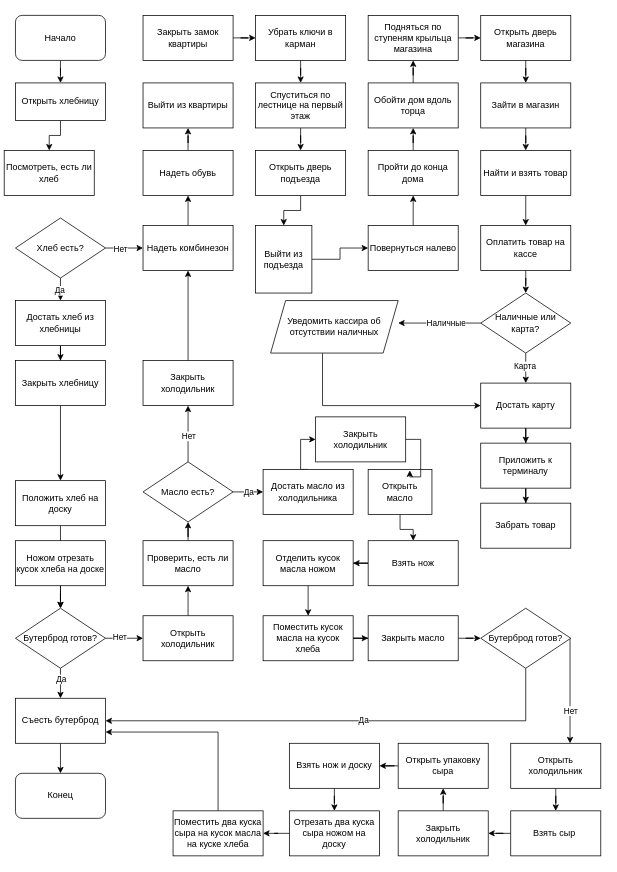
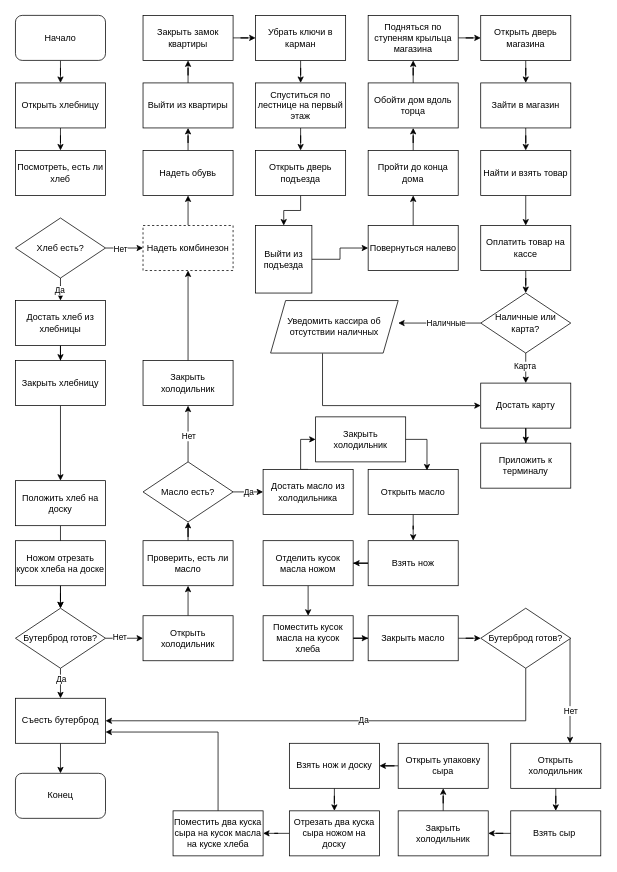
  <mxCell id="0" />
  <mxCell id="1" parent="0" />
  <mxCell id="2" value="" style="edgeStyle=orthogonalEdgeStyle;rounded=0;orthogonalLoop=1;jettySize=auto;html=1;" edge="1" parent="1" source="3" target="5"><mxGeometry relative="1" as="geometry" /></mxCell>
  <mxCell id="3" value="Начало" style="rounded=1;whiteSpace=wrap;html=1;" parent="1" vertex="1"><mxGeometry x="20" y="20" width="120" height="60" as="geometry" /></mxCell>
  <mxCell id="4" value="" style="edgeStyle=orthogonalEdgeStyle;rounded=0;orthogonalLoop=1;jettySize=auto;html=1;" edge="1" parent="1" source="5" target="13"><mxGeometry relative="1" as="geometry" /></mxCell>
- <mxCell id="5" value="Открыть хлебницу" style="rounded=0;whiteSpace=wrap;html=1;" vertex="1" parent="1"><mxGeometry x="20" y="110" width="120" height="50" as="geometry" /></mxCell>
+ <mxCell id="5" value="Открыть хлебницу" style="rounded=0;whiteSpace=wrap;html=1;" vertex="1" parent="1"><mxGeometry x="20" y="110" width="120" height="60" as="geometry" /></mxCell>
  <mxCell id="6" value="" style="edgeStyle=orthogonalEdgeStyle;rounded=0;orthogonalLoop=1;jettySize=auto;html=1;" edge="1" parent="1" source="7" target="15"><mxGeometry relative="1" as="geometry" /></mxCell>
  <mxCell id="7" value="Достать хлеб из хлебницы" style="rounded=0;whiteSpace=wrap;html=1;" vertex="1" parent="1"><mxGeometry x="20" y="400" width="120" height="60" as="geometry" /></mxCell>
  <mxCell id="8" value="" style="edgeStyle=orthogonalEdgeStyle;rounded=0;orthogonalLoop=1;jettySize=auto;html=1;" edge="1" parent="1" source="12" target="7"><mxGeometry relative="1" as="geometry" /></mxCell>
  <mxCell id="9" value="Да" style="edgeLabel;html=1;align=center;verticalAlign=middle;resizable=0;points=[];" vertex="1" connectable="0" parent="8"><mxGeometry x="-0.34" y="-2" relative="1" as="geometry"><mxPoint as="offset" /></mxGeometry></mxCell>
  <mxCell id="10" value="" style="edgeStyle=orthogonalEdgeStyle;rounded=0;orthogonalLoop=1;jettySize=auto;html=1;" edge="1" parent="1" source="12" target="17"><mxGeometry relative="1" as="geometry" /></mxCell>
  <mxCell id="11" value="Нет" style="edgeLabel;html=1;align=center;verticalAlign=middle;resizable=0;points=[];" vertex="1" connectable="0" parent="10"><mxGeometry x="-0.232" y="-1" relative="1" as="geometry"><mxPoint as="offset" /></mxGeometry></mxCell>
  <mxCell id="12" value="Хлеб есть?" style="rhombus;whiteSpace=wrap;html=1;" vertex="1" parent="1"><mxGeometry x="20" y="290" width="120" height="80" as="geometry" /></mxCell>
- <mxCell id="13" value="Посмотреть, есть ли хлеб" style="rounded=0;whiteSpace=wrap;html=1;" vertex="1" parent="1"><mxGeometry x="5" y="200" width="120" height="60" as="geometry" /></mxCell>
+ <mxCell id="13" value="Посмотреть, есть ли хлеб" style="rounded=0;whiteSpace=wrap;html=1;" vertex="1" parent="1"><mxGeometry x="20" y="200" width="120" height="60" as="geometry" /></mxCell>
  <mxCell id="14" value="" style="edgeStyle=orthogonalEdgeStyle;rounded=0;orthogonalLoop=1;jettySize=auto;html=1;" edge="1" parent="1" source="15" target="61"><mxGeometry relative="1" as="geometry" /></mxCell>
  <mxCell id="15" value="Закрыть хлебницу" style="rounded=0;whiteSpace=wrap;html=1;" vertex="1" parent="1"><mxGeometry x="20" y="480" width="120" height="60" as="geometry" /></mxCell>
  <mxCell id="16" value="" style="edgeStyle=orthogonalEdgeStyle;rounded=0;orthogonalLoop=1;jettySize=auto;html=1;" edge="1" parent="1" source="17" target="19"><mxGeometry relative="1" as="geometry" /></mxCell>
- <mxCell id="17" value="Надеть комбинезон" style="rounded=0;whiteSpace=wrap;html=1;" vertex="1" parent="1"><mxGeometry x="190" y="300" width="120" height="60" as="geometry" /></mxCell>
+ <mxCell id="17" value="Надеть комбинезон" style="rounded=0;whiteSpace=wrap;html=1;dashed=1;" vertex="1" parent="1"><mxGeometry x="190" y="300" width="120" height="60" as="geometry" /></mxCell>
  <mxCell id="18" value="" style="edgeStyle=orthogonalEdgeStyle;rounded=0;orthogonalLoop=1;jettySize=auto;html=1;" edge="1" parent="1" source="19" target="21"><mxGeometry relative="1" as="geometry" /></mxCell>
  <mxCell id="19" value="Надеть обувь" style="rounded=0;whiteSpace=wrap;html=1;" vertex="1" parent="1"><mxGeometry x="190" y="200" width="120" height="60" as="geometry" /></mxCell>
+ <mxCell id="20" value="" style="edgeStyle=orthogonalEdgeStyle;rounded=0;orthogonalLoop=1;jettySize=auto;html=1;" edge="1" parent="1" source="21" target="23"><mxGeometry relative="1" as="geometry" /></mxCell>
  <mxCell id="21" value="Выйти из квартиры" style="rounded=0;whiteSpace=wrap;html=1;" vertex="1" parent="1"><mxGeometry x="190" y="110" width="120" height="60" as="geometry" /></mxCell>
  <mxCell id="22" value="" style="edgeStyle=orthogonalEdgeStyle;rounded=0;orthogonalLoop=1;jettySize=auto;html=1;" edge="1" parent="1" source="23" target="39"><mxGeometry relative="1" as="geometry" /></mxCell>
  <mxCell id="23" value="Закрыть замок квартиры" style="rounded=0;whiteSpace=wrap;html=1;" vertex="1" parent="1"><mxGeometry x="190" y="20" width="120" height="60" as="geometry" /></mxCell>
  <mxCell id="24" value="" style="edgeStyle=orthogonalEdgeStyle;rounded=0;orthogonalLoop=1;jettySize=auto;html=1;" edge="1" parent="1" source="25" target="27"><mxGeometry relative="1" as="geometry" /></mxCell>
  <mxCell id="25" value="Открыть дверь подъезда" style="rounded=0;whiteSpace=wrap;html=1;" vertex="1" parent="1"><mxGeometry x="340" y="200" width="120" height="60" as="geometry" /></mxCell>
  <mxCell id="26" value="" style="edgeStyle=orthogonalEdgeStyle;rounded=0;orthogonalLoop=1;jettySize=auto;html=1;" edge="1" parent="1" source="27" target="29"><mxGeometry relative="1" as="geometry" /></mxCell>
  <mxCell id="27" value="Выйти из подъезда" style="rounded=0;whiteSpace=wrap;html=1;" vertex="1" parent="1"><mxGeometry x="340" y="300" width="75" height="90" as="geometry" /></mxCell>
  <mxCell id="28" value="" style="edgeStyle=orthogonalEdgeStyle;rounded=0;orthogonalLoop=1;jettySize=auto;html=1;" edge="1" parent="1" source="29" target="31"><mxGeometry relative="1" as="geometry" /></mxCell>
  <mxCell id="29" value="Повернуться налево" style="rounded=0;whiteSpace=wrap;html=1;" vertex="1" parent="1"><mxGeometry x="490" y="300" width="120" height="60" as="geometry" /></mxCell>
  <mxCell id="30" value="" style="edgeStyle=orthogonalEdgeStyle;rounded=0;orthogonalLoop=1;jettySize=auto;html=1;" edge="1" parent="1" source="31" target="33"><mxGeometry relative="1" as="geometry" /></mxCell>
  <mxCell id="31" value="Пройти до конца дома" style="rounded=0;whiteSpace=wrap;html=1;" vertex="1" parent="1"><mxGeometry x="490" y="200" width="120" height="60" as="geometry" /></mxCell>
  <mxCell id="32" value="" style="edgeStyle=orthogonalEdgeStyle;rounded=0;orthogonalLoop=1;jettySize=auto;html=1;" edge="1" parent="1" source="33" target="35"><mxGeometry relative="1" as="geometry" /></mxCell>
  <mxCell id="33" value="Обойти дом вдоль торца" style="rounded=0;whiteSpace=wrap;html=1;" vertex="1" parent="1"><mxGeometry x="490" y="110" width="120" height="60" as="geometry" /></mxCell>
  <mxCell id="34" value="" style="edgeStyle=orthogonalEdgeStyle;rounded=0;orthogonalLoop=1;jettySize=auto;html=1;" edge="1" parent="1" source="35" target="41"><mxGeometry relative="1" as="geometry" /></mxCell>
  <mxCell id="35" value="Подняться по ступеням крыльца магазина" style="rounded=0;whiteSpace=wrap;html=1;" vertex="1" parent="1"><mxGeometry x="490" y="20" width="120" height="60" as="geometry" /></mxCell>
  <mxCell id="36" value="" style="edgeStyle=orthogonalEdgeStyle;rounded=0;orthogonalLoop=1;jettySize=auto;html=1;" edge="1" parent="1" source="37" target="25"><mxGeometry relative="1" as="geometry" /></mxCell>
  <mxCell id="37" value="Спуститься по лестнице на первый этаж" style="rounded=0;whiteSpace=wrap;html=1;" vertex="1" parent="1"><mxGeometry x="340" y="110" width="120" height="60" as="geometry" /></mxCell>
  <mxCell id="38" value="" style="edgeStyle=orthogonalEdgeStyle;rounded=0;orthogonalLoop=1;jettySize=auto;html=1;" edge="1" parent="1" source="39" target="37"><mxGeometry relative="1" as="geometry" /></mxCell>
  <mxCell id="39" value="Убрать ключи в карман" style="rounded=0;whiteSpace=wrap;html=1;" vertex="1" parent="1"><mxGeometry x="340" y="20" width="120" height="60" as="geometry" /></mxCell>
  <mxCell id="40" value="" style="edgeStyle=orthogonalEdgeStyle;rounded=0;orthogonalLoop=1;jettySize=auto;html=1;" edge="1" parent="1" source="41" target="43"><mxGeometry relative="1" as="geometry" /></mxCell>
  <mxCell id="41" value="Открыть дверь магазина" style="rounded=0;whiteSpace=wrap;html=1;" vertex="1" parent="1"><mxGeometry x="640" y="20" width="120" height="60" as="geometry" /></mxCell>
  <mxCell id="42" value="" style="edgeStyle=orthogonalEdgeStyle;rounded=0;orthogonalLoop=1;jettySize=auto;html=1;" edge="1" parent="1" source="43" target="45"><mxGeometry relative="1" as="geometry" /></mxCell>
  <mxCell id="43" value="Зайти в магазин" style="rounded=0;whiteSpace=wrap;html=1;" vertex="1" parent="1"><mxGeometry x="640" y="110" width="120" height="60" as="geometry" /></mxCell>
  <mxCell id="44" value="" style="edgeStyle=orthogonalEdgeStyle;rounded=0;orthogonalLoop=1;jettySize=auto;html=1;" edge="1" parent="1" source="45" target="47"><mxGeometry relative="1" as="geometry" /></mxCell>
  <mxCell id="45" value="Найти и взять товар" style="rounded=0;whiteSpace=wrap;html=1;" vertex="1" parent="1"><mxGeometry x="640" y="200" width="120" height="60" as="geometry" /></mxCell>
  <mxCell id="46" value="" style="edgeStyle=orthogonalEdgeStyle;rounded=0;orthogonalLoop=1;jettySize=auto;html=1;" edge="1" parent="1" source="47" target="52"><mxGeometry relative="1" as="geometry" /></mxCell>
  <mxCell id="47" value="Оплатить товар на кассе" style="rounded=0;whiteSpace=wrap;html=1;" vertex="1" parent="1"><mxGeometry x="640" y="300" width="120" height="60" as="geometry" /></mxCell>
  <mxCell id="48" value="" style="edgeStyle=orthogonalEdgeStyle;rounded=0;orthogonalLoop=1;jettySize=auto;html=1;" edge="1" parent="1" source="52"><mxGeometry relative="1" as="geometry"><mxPoint x="530" y="430" as="targetPoint" /></mxGeometry></mxCell>
  <mxCell id="49" value="Наличные" style="edgeLabel;html=1;align=center;verticalAlign=middle;resizable=0;points=[];" vertex="1" connectable="0" parent="48"><mxGeometry x="-0.153" relative="1" as="geometry"><mxPoint as="offset" /></mxGeometry></mxCell>
  <mxCell id="50" value="" style="edgeStyle=orthogonalEdgeStyle;rounded=0;orthogonalLoop=1;jettySize=auto;html=1;" edge="1" parent="1" source="52" target="54"><mxGeometry relative="1" as="geometry" /></mxCell>
  <mxCell id="51" value="Карта" style="edgeLabel;html=1;align=center;verticalAlign=middle;resizable=0;points=[];" vertex="1" connectable="0" parent="50"><mxGeometry x="-0.13" y="-2" relative="1" as="geometry"><mxPoint as="offset" /></mxGeometry></mxCell>
  <mxCell id="52" value="Наличные или карта?" style="rhombus;whiteSpace=wrap;html=1;" vertex="1" parent="1"><mxGeometry x="640" y="390" width="120" height="80" as="geometry" /></mxCell>
  <mxCell id="53" value="" style="edgeStyle=orthogonalEdgeStyle;rounded=0;orthogonalLoop=1;jettySize=auto;html=1;" edge="1" parent="1" source="54" target="56"><mxGeometry relative="1" as="geometry" /></mxCell>
  <mxCell id="54" value="Достать карту" style="rounded=0;whiteSpace=wrap;html=1;" vertex="1" parent="1"><mxGeometry x="640" y="510" width="120" height="60" as="geometry" /></mxCell>
- <mxCell id="55" value="" style="edgeStyle=orthogonalEdgeStyle;rounded=0;orthogonalLoop=1;jettySize=auto;html=1;" edge="1" parent="1" source="56" target="57"><mxGeometry relative="1" as="geometry" /></mxCell>
  <mxCell id="56" value="Приложить к терминалу" style="rounded=0;whiteSpace=wrap;html=1;" vertex="1" parent="1"><mxGeometry x="640" y="590" width="120" height="60" as="geometry" /></mxCell>
- <mxCell id="57" value="Забрать товар" style="rounded=0;whiteSpace=wrap;html=1;" vertex="1" parent="1"><mxGeometry x="640" y="670" width="120" height="60" as="geometry" /></mxCell>
  <mxCell id="58" value="" style="edgeStyle=orthogonalEdgeStyle;rounded=0;orthogonalLoop=1;jettySize=auto;html=1;entryX=0;entryY=0.5;entryDx=0;entryDy=0;exitX=0.407;exitY=1.006;exitDx=0;exitDy=0;exitPerimeter=0;" edge="1" parent="1" source="59" target="54"><mxGeometry relative="1" as="geometry"><mxPoint x="445" y="525" as="targetPoint" /></mxGeometry></mxCell>
  <mxCell id="59" value="Уведомить кассира об отсутствии наличных" style="shape=parallelogram;perimeter=parallelogramPerimeter;whiteSpace=wrap;html=1;fixedSize=1;" vertex="1" parent="1"><mxGeometry x="360" y="400" width="170" height="70" as="geometry" /></mxCell>
  <mxCell id="60" value="" style="edgeStyle=orthogonalEdgeStyle;rounded=0;orthogonalLoop=1;jettySize=auto;html=1;" edge="1" parent="1" source="61" target="68"><mxGeometry relative="1" as="geometry" /></mxCell>
  <mxCell id="61" value="Положить хлеб на доску" style="rounded=0;whiteSpace=wrap;html=1;" vertex="1" parent="1"><mxGeometry x="20" y="640" width="120" height="60" as="geometry" /></mxCell>
  <mxCell id="62" value="" style="edgeStyle=orthogonalEdgeStyle;rounded=0;orthogonalLoop=1;jettySize=auto;html=1;" edge="1" parent="1" source="63" target="68"><mxGeometry relative="1" as="geometry" /></mxCell>
  <mxCell id="63" value="Ножом отрезать кусок хлеба на доске" style="rounded=0;whiteSpace=wrap;html=1;" vertex="1" parent="1"><mxGeometry x="20" y="720" width="120" height="60" as="geometry" /></mxCell>
  <mxCell id="64" value="" style="edgeStyle=orthogonalEdgeStyle;rounded=0;orthogonalLoop=1;jettySize=auto;html=1;" edge="1" parent="1" source="68" target="70"><mxGeometry relative="1" as="geometry" /></mxCell>
  <mxCell id="65" value="Да" style="edgeLabel;html=1;align=center;verticalAlign=middle;resizable=0;points=[];" vertex="1" connectable="0" parent="64"><mxGeometry x="-0.78" y="4" relative="1" as="geometry"><mxPoint x="-4" y="10" as="offset" /></mxGeometry></mxCell>
  <mxCell id="66" value="" style="edgeStyle=orthogonalEdgeStyle;rounded=0;orthogonalLoop=1;jettySize=auto;html=1;" edge="1" parent="1" source="68" target="73"><mxGeometry relative="1" as="geometry" /></mxCell>
  <mxCell id="67" value="Нет" style="edgeLabel;html=1;align=center;verticalAlign=middle;resizable=0;points=[];" vertex="1" connectable="0" parent="66"><mxGeometry x="-0.28" y="2" relative="1" as="geometry"><mxPoint as="offset" /></mxGeometry></mxCell>
  <mxCell id="68" value="Бутерброд готов?" style="rhombus;whiteSpace=wrap;html=1;" vertex="1" parent="1"><mxGeometry x="20" y="810" width="120" height="80" as="geometry" /></mxCell>
  <mxCell id="69" value="" style="edgeStyle=orthogonalEdgeStyle;rounded=0;orthogonalLoop=1;jettySize=auto;html=1;" edge="1" parent="1" source="70" target="71"><mxGeometry relative="1" as="geometry" /></mxCell>
  <mxCell id="70" value="Съесть бутерброд" style="rounded=0;whiteSpace=wrap;html=1;" vertex="1" parent="1"><mxGeometry x="20" y="930" width="120" height="60" as="geometry" /></mxCell>
  <mxCell id="71" value="Конец" style="rounded=1;whiteSpace=wrap;html=1;" vertex="1" parent="1"><mxGeometry x="20" y="1030" width="120" height="60" as="geometry" /></mxCell>
  <mxCell id="72" value="" style="edgeStyle=orthogonalEdgeStyle;rounded=0;orthogonalLoop=1;jettySize=auto;html=1;" edge="1" parent="1" source="73" target="75"><mxGeometry relative="1" as="geometry" /></mxCell>
  <mxCell id="73" value="Открыть холодильник" style="rounded=0;whiteSpace=wrap;html=1;" vertex="1" parent="1"><mxGeometry x="190" y="820" width="120" height="60" as="geometry" /></mxCell>
  <mxCell id="74" value="" style="edgeStyle=orthogonalEdgeStyle;rounded=0;orthogonalLoop=1;jettySize=auto;html=1;" edge="1" parent="1" source="75" target="80"><mxGeometry relative="1" as="geometry" /></mxCell>
  <mxCell id="75" value="Проверить, есть ли масло" style="rounded=0;whiteSpace=wrap;html=1;" vertex="1" parent="1"><mxGeometry x="190" y="720" width="120" height="60" as="geometry" /></mxCell>
  <mxCell id="76" value="" style="edgeStyle=orthogonalEdgeStyle;rounded=0;orthogonalLoop=1;jettySize=auto;html=1;" edge="1" parent="1" source="80" target="82"><mxGeometry relative="1" as="geometry" /></mxCell>
  <mxCell id="77" value="Нет" style="edgeLabel;html=1;align=center;verticalAlign=middle;resizable=0;points=[];" vertex="1" connectable="0" parent="76"><mxGeometry x="0.404" y="-2" relative="1" as="geometry"><mxPoint x="-2" y="18" as="offset" /></mxGeometry></mxCell>
  <mxCell id="78" value="" style="edgeStyle=orthogonalEdgeStyle;rounded=0;orthogonalLoop=1;jettySize=auto;html=1;" edge="1" parent="1" source="80" target="84"><mxGeometry relative="1" as="geometry" /></mxCell>
  <mxCell id="79" value="Да" style="edgeLabel;html=1;align=center;verticalAlign=middle;resizable=0;points=[];" vertex="1" connectable="0" parent="78"><mxGeometry x="0.224" y="5" relative="1" as="geometry"><mxPoint x="-4" y="5" as="offset" /></mxGeometry></mxCell>
  <mxCell id="80" value="Масло есть?" style="rhombus;whiteSpace=wrap;html=1;" vertex="1" parent="1"><mxGeometry x="190" y="615" width="120" height="80" as="geometry" /></mxCell>
  <mxCell id="81" style="edgeStyle=orthogonalEdgeStyle;rounded=0;orthogonalLoop=1;jettySize=auto;html=1;exitX=0.5;exitY=0;exitDx=0;exitDy=0;entryX=0.5;entryY=1;entryDx=0;entryDy=0;" edge="1" parent="1" source="82" target="17"><mxGeometry relative="1" as="geometry" /></mxCell>
  <mxCell id="82" value="Закрыть холодильник" style="rounded=0;whiteSpace=wrap;html=1;" vertex="1" parent="1"><mxGeometry x="190" y="480" width="120" height="60" as="geometry" /></mxCell>
  <mxCell id="83" style="edgeStyle=orthogonalEdgeStyle;rounded=0;orthogonalLoop=1;jettySize=auto;html=1;exitX=0.5;exitY=0;exitDx=0;exitDy=0;entryX=0;entryY=0.5;entryDx=0;entryDy=0;" edge="1" parent="1" source="84" target="102"><mxGeometry relative="1" as="geometry"><Array as="points"><mxPoint x="400" y="625" /><mxPoint x="400" y="585" /></Array></mxGeometry></mxCell>
  <mxCell id="84" value="Достать масло из холодильника" style="rounded=0;whiteSpace=wrap;html=1;" vertex="1" parent="1"><mxGeometry x="350" y="625" width="120" height="60" as="geometry" /></mxCell>
  <mxCell id="85" value="" style="edgeStyle=orthogonalEdgeStyle;rounded=0;orthogonalLoop=1;jettySize=auto;html=1;" edge="1" parent="1" source="86" target="88"><mxGeometry relative="1" as="geometry" /></mxCell>
- <mxCell id="86" value="Открыть масло" style="rounded=0;whiteSpace=wrap;html=1;" vertex="1" parent="1"><mxGeometry x="490" y="625" width="85" height="60" as="geometry" /></mxCell>
+ <mxCell id="86" value="Открыть масло" style="rounded=0;whiteSpace=wrap;html=1;" vertex="1" parent="1"><mxGeometry x="490" y="625" width="120" height="60" as="geometry" /></mxCell>
  <mxCell id="87" value="" style="edgeStyle=orthogonalEdgeStyle;rounded=0;orthogonalLoop=1;jettySize=auto;html=1;" edge="1" parent="1" source="88" target="90"><mxGeometry relative="1" as="geometry" /></mxCell>
  <mxCell id="88" value="Взять нож" style="rounded=0;whiteSpace=wrap;html=1;" vertex="1" parent="1"><mxGeometry x="490" y="720" width="120" height="60" as="geometry" /></mxCell>
  <mxCell id="89" value="" style="edgeStyle=orthogonalEdgeStyle;rounded=0;orthogonalLoop=1;jettySize=auto;html=1;" edge="1" parent="1" source="90" target="92"><mxGeometry relative="1" as="geometry" /></mxCell>
  <mxCell id="90" value="Отделить кусок масла ножом" style="rounded=0;whiteSpace=wrap;html=1;" vertex="1" parent="1"><mxGeometry x="350" y="720" width="120" height="60" as="geometry" /></mxCell>
  <mxCell id="91" value="" style="edgeStyle=orthogonalEdgeStyle;rounded=0;orthogonalLoop=1;jettySize=auto;html=1;" edge="1" parent="1" source="92" target="94"><mxGeometry relative="1" as="geometry" /></mxCell>
  <mxCell id="92" value="Поместить кусок масла на кусок хлеба" style="rounded=0;whiteSpace=wrap;html=1;" vertex="1" parent="1"><mxGeometry x="350" y="820" width="120" height="60" as="geometry" /></mxCell>
  <mxCell id="93" value="" style="edgeStyle=orthogonalEdgeStyle;rounded=0;orthogonalLoop=1;jettySize=auto;html=1;" edge="1" parent="1" source="94" target="99"><mxGeometry relative="1" as="geometry" /></mxCell>
  <mxCell id="94" value="Закрыть масло" style="rounded=0;whiteSpace=wrap;html=1;" vertex="1" parent="1"><mxGeometry x="490" y="820" width="120" height="60" as="geometry" /></mxCell>
  <mxCell id="95" style="edgeStyle=orthogonalEdgeStyle;rounded=0;orthogonalLoop=1;jettySize=auto;html=1;entryX=1;entryY=0.5;entryDx=0;entryDy=0;" edge="1" parent="1" source="99" target="70"><mxGeometry relative="1" as="geometry"><Array as="points"><mxPoint x="700" y="960" /></Array></mxGeometry></mxCell>
  <mxCell id="96" value="Да" style="edgeLabel;html=1;align=center;verticalAlign=middle;resizable=0;points=[];" vertex="1" connectable="0" parent="95"><mxGeometry x="-0.09" y="-1" relative="1" as="geometry"><mxPoint as="offset" /></mxGeometry></mxCell>
  <mxCell id="97" value="" style="edgeStyle=orthogonalEdgeStyle;rounded=0;orthogonalLoop=1;jettySize=auto;html=1;" edge="1" parent="1"><mxGeometry relative="1" as="geometry"><mxPoint x="759" y="850" as="sourcePoint" /><mxPoint x="759" y="990" as="targetPoint" /></mxGeometry></mxCell>
  <mxCell id="98" value="Нет" style="edgeLabel;html=1;align=center;verticalAlign=middle;resizable=0;points=[];" vertex="1" connectable="0" parent="97"><mxGeometry x="0.376" relative="1" as="geometry"><mxPoint as="offset" /></mxGeometry></mxCell>
  <mxCell id="99" value="Бутерброд готов?" style="rhombus;whiteSpace=wrap;html=1;" vertex="1" parent="1"><mxGeometry x="640" y="810" width="120" height="80" as="geometry" /></mxCell>
  <mxCell id="100" value="" style="edgeStyle=orthogonalEdgeStyle;rounded=0;orthogonalLoop=1;jettySize=auto;html=1;" edge="1" parent="1" source="101" target="105"><mxGeometry relative="1" as="geometry" /></mxCell>
  <mxCell id="101" value="Открыть холодильник" style="rounded=0;whiteSpace=wrap;html=1;" vertex="1" parent="1"><mxGeometry x="680" y="990" width="120" height="60" as="geometry" /></mxCell>
  <mxCell id="102" value="Закрыть холодильник" style="rounded=0;whiteSpace=wrap;html=1;" vertex="1" parent="1"><mxGeometry x="420" y="555" width="120" height="60" as="geometry" /></mxCell>
  <mxCell id="103" style="edgeStyle=orthogonalEdgeStyle;rounded=0;orthogonalLoop=1;jettySize=auto;html=1;exitX=1;exitY=0.5;exitDx=0;exitDy=0;entryX=0.653;entryY=0.023;entryDx=0;entryDy=0;entryPerimeter=0;" edge="1" parent="1" source="102" target="86"><mxGeometry relative="1" as="geometry" /></mxCell>
  <mxCell id="104" value="" style="edgeStyle=orthogonalEdgeStyle;rounded=0;orthogonalLoop=1;jettySize=auto;html=1;" edge="1" parent="1" source="105" target="107"><mxGeometry relative="1" as="geometry" /></mxCell>
  <mxCell id="105" value="Взять сыр&amp;nbsp;" style="rounded=0;whiteSpace=wrap;html=1;" vertex="1" parent="1"><mxGeometry x="680" y="1080" width="120" height="60" as="geometry" /></mxCell>
  <mxCell id="106" value="" style="edgeStyle=orthogonalEdgeStyle;rounded=0;orthogonalLoop=1;jettySize=auto;html=1;" edge="1" parent="1" source="107" target="109"><mxGeometry relative="1" as="geometry" /></mxCell>
  <mxCell id="107" value="Закрыть холодильник" style="rounded=0;whiteSpace=wrap;html=1;" vertex="1" parent="1"><mxGeometry x="530" y="1080" width="120" height="60" as="geometry" /></mxCell>
  <mxCell id="108" value="" style="edgeStyle=orthogonalEdgeStyle;rounded=0;orthogonalLoop=1;jettySize=auto;html=1;" edge="1" parent="1" source="109" target="111"><mxGeometry relative="1" as="geometry" /></mxCell>
  <mxCell id="109" value="Открыть упаковку сыра" style="rounded=0;whiteSpace=wrap;html=1;" vertex="1" parent="1"><mxGeometry x="530" y="990" width="120" height="60" as="geometry" /></mxCell>
  <mxCell id="110" value="" style="edgeStyle=orthogonalEdgeStyle;rounded=0;orthogonalLoop=1;jettySize=auto;html=1;" edge="1" parent="1" source="111" target="113"><mxGeometry relative="1" as="geometry" /></mxCell>
  <mxCell id="111" value="Взять нож и доску" style="rounded=0;whiteSpace=wrap;html=1;" vertex="1" parent="1"><mxGeometry x="385" y="990" width="120" height="60" as="geometry" /></mxCell>
  <mxCell id="112" value="" style="edgeStyle=orthogonalEdgeStyle;rounded=0;orthogonalLoop=1;jettySize=auto;html=1;" edge="1" parent="1" source="113" target="115"><mxGeometry relative="1" as="geometry" /></mxCell>
  <mxCell id="113" value="Отрезать два куска сыра ножом на доску" style="rounded=0;whiteSpace=wrap;html=1;" vertex="1" parent="1"><mxGeometry x="385" y="1080" width="120" height="60" as="geometry" /></mxCell>
  <mxCell id="114" style="edgeStyle=orthogonalEdgeStyle;rounded=0;orthogonalLoop=1;jettySize=auto;html=1;exitX=0.5;exitY=0;exitDx=0;exitDy=0;entryX=1;entryY=0.75;entryDx=0;entryDy=0;" edge="1" parent="1" source="115" target="70"><mxGeometry relative="1" as="geometry" /></mxCell>
  <mxCell id="115" value="Поместить два куска сыра на кусок масла на куске хлеба" style="rounded=0;whiteSpace=wrap;html=1;" vertex="1" parent="1"><mxGeometry x="230" y="1080" width="120" height="60" as="geometry" /></mxCell>
